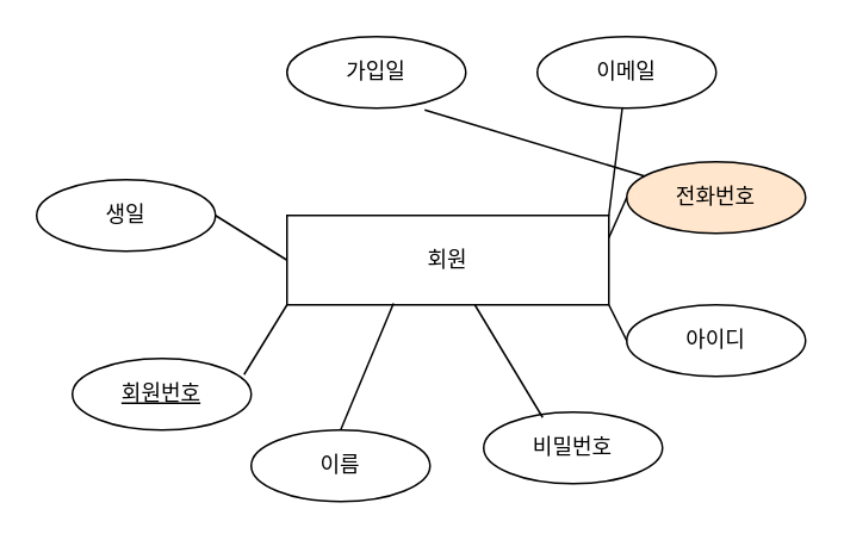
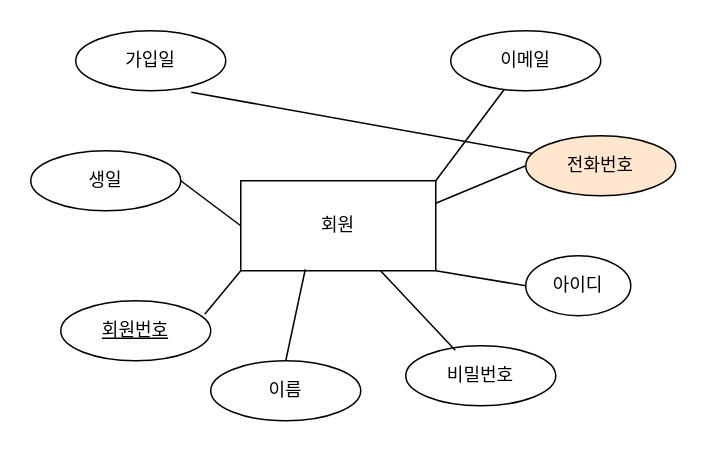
  <mxCell id="0" />
  <mxCell id="1" parent="0" />
- <mxCell id="2" value="회원" style="whiteSpace=wrap;html=1;align=center;" vertex="1" parent="1"><mxGeometry x="160" y="120" width="180" height="50" as="geometry" /></mxCell>
+ <mxCell id="2" value="회원" style="whiteSpace=wrap;html=1;align=center;" vertex="1" parent="1"><mxGeometry x="160" y="120" width="130" height="60" as="geometry" /></mxCell>
  <mxCell id="3" value="이름" style="ellipse;whiteSpace=wrap;html=1;align=center;" vertex="1" parent="1"><mxGeometry x="140" y="240" width="100" height="40" as="geometry" /></mxCell>
  <mxCell id="4" value="비밀번호" style="ellipse;whiteSpace=wrap;html=1;align=center;" vertex="1" parent="1"><mxGeometry x="270" y="230" width="100" height="40" as="geometry" /></mxCell>
- <mxCell id="5" value="아이디" style="ellipse;whiteSpace=wrap;html=1;align=center;" vertex="1" parent="1"><mxGeometry x="350" y="170" width="100" height="40" as="geometry" /></mxCell>
+ <mxCell id="5" value="아이디" style="ellipse;whiteSpace=wrap;html=1;align=center;" vertex="1" parent="1"><mxGeometry x="350" y="170" width="70" height="40" as="geometry" /></mxCell>
  <mxCell id="6" value="전화번호" style="ellipse;whiteSpace=wrap;html=1;align=center;fillColor=#ffe6cc;" vertex="1" parent="1"><mxGeometry x="350" y="90" width="100" height="40" as="geometry" /></mxCell>
  <mxCell id="7" value="이메일" style="ellipse;whiteSpace=wrap;html=1;align=center;" vertex="1" parent="1"><mxGeometry x="300" y="20" width="100" height="40" as="geometry" /></mxCell>
- <mxCell id="8" value="가입일" style="ellipse;whiteSpace=wrap;html=1;align=center;" vertex="1" parent="1"><mxGeometry x="160" y="20" width="100" height="40" as="geometry" /></mxCell>
+ <mxCell id="8" value="가입일" style="ellipse;whiteSpace=wrap;html=1;align=center;" vertex="1" parent="1"><mxGeometry x="50" y="20" width="100" height="40" as="geometry" /></mxCell>
  <mxCell id="9" value="생일" style="ellipse;whiteSpace=wrap;html=1;align=center;" vertex="1" parent="1"><mxGeometry x="20" y="100" width="100" height="40" as="geometry" /></mxCell>
  <mxCell id="10" value="회원번호" style="ellipse;whiteSpace=wrap;html=1;align=center;fontStyle=4;" vertex="1" parent="1"><mxGeometry x="40" y="200" width="100" height="40" as="geometry" /></mxCell>
  <mxCell id="11" value="" style="endArrow=none;html=1;rounded=0;exitX=0.77;exitY=1.025;exitDx=0;exitDy=0;exitPerimeter=0;" edge="1" parent="1" source="8" target="6"><mxGeometry relative="1" as="geometry"><mxPoint x="140" y="60" as="sourcePoint" /><mxPoint x="300" y="60" as="targetPoint" /></mxGeometry></mxCell>
  <mxCell id="12" value="" style="endArrow=none;html=1;rounded=0;entryX=1;entryY=0;entryDx=0;entryDy=0;" edge="1" parent="1" source="7" target="2"><mxGeometry relative="1" as="geometry"><mxPoint x="261" y="70" as="sourcePoint" /><mxPoint x="235" y="130" as="targetPoint" /></mxGeometry></mxCell>
  <mxCell id="13" value="" style="endArrow=none;html=1;rounded=0;entryX=1;entryY=0.25;entryDx=0;entryDy=0;" edge="1" parent="1" target="2"><mxGeometry relative="1" as="geometry"><mxPoint x="350" y="110" as="sourcePoint" /><mxPoint x="324" y="170" as="targetPoint" /></mxGeometry></mxCell>
  <mxCell id="14" value="" style="endArrow=none;html=1;rounded=0;entryX=1;entryY=1;entryDx=0;entryDy=0;exitX=0;exitY=0.5;exitDx=0;exitDy=0;" edge="1" parent="1" source="5" target="2"><mxGeometry relative="1" as="geometry"><mxPoint x="360" y="120" as="sourcePoint" /><mxPoint x="300" y="145" as="targetPoint" /></mxGeometry></mxCell>
  <mxCell id="15" value="" style="endArrow=none;html=1;rounded=0;exitX=0;exitY=1;exitDx=0;exitDy=0;entryX=0.96;entryY=0.225;entryDx=0;entryDy=0;entryPerimeter=0;" edge="1" parent="1" source="2" target="10"><mxGeometry relative="1" as="geometry"><mxPoint x="220" y="170" as="sourcePoint" /><mxPoint x="380" y="170" as="targetPoint" /></mxGeometry></mxCell>
  <mxCell id="16" value="" style="endArrow=none;html=1;rounded=0;exitX=0;exitY=0.5;exitDx=0;exitDy=0;entryX=1;entryY=0.5;entryDx=0;entryDy=0;" edge="1" parent="1" source="2" target="9"><mxGeometry relative="1" as="geometry"><mxPoint x="170" y="190" as="sourcePoint" /><mxPoint x="144" y="216" as="targetPoint" /></mxGeometry></mxCell>
  <mxCell id="17" value="" style="endArrow=none;html=1;rounded=0;exitX=0.331;exitY=0.983;exitDx=0;exitDy=0;entryX=0.5;entryY=0;entryDx=0;entryDy=0;exitPerimeter=0;" edge="1" parent="1" source="2" target="3"><mxGeometry relative="1" as="geometry"><mxPoint x="180" y="200" as="sourcePoint" /><mxPoint x="154" y="226" as="targetPoint" /></mxGeometry></mxCell>
  <mxCell id="18" value="" style="endArrow=none;html=1;rounded=0;entryX=0.33;entryY=0.075;entryDx=0;entryDy=0;entryPerimeter=0;" edge="1" parent="1" source="2" target="4"><mxGeometry relative="1" as="geometry"><mxPoint x="196" y="193" as="sourcePoint" /><mxPoint x="200" y="250" as="targetPoint" /></mxGeometry></mxCell>
